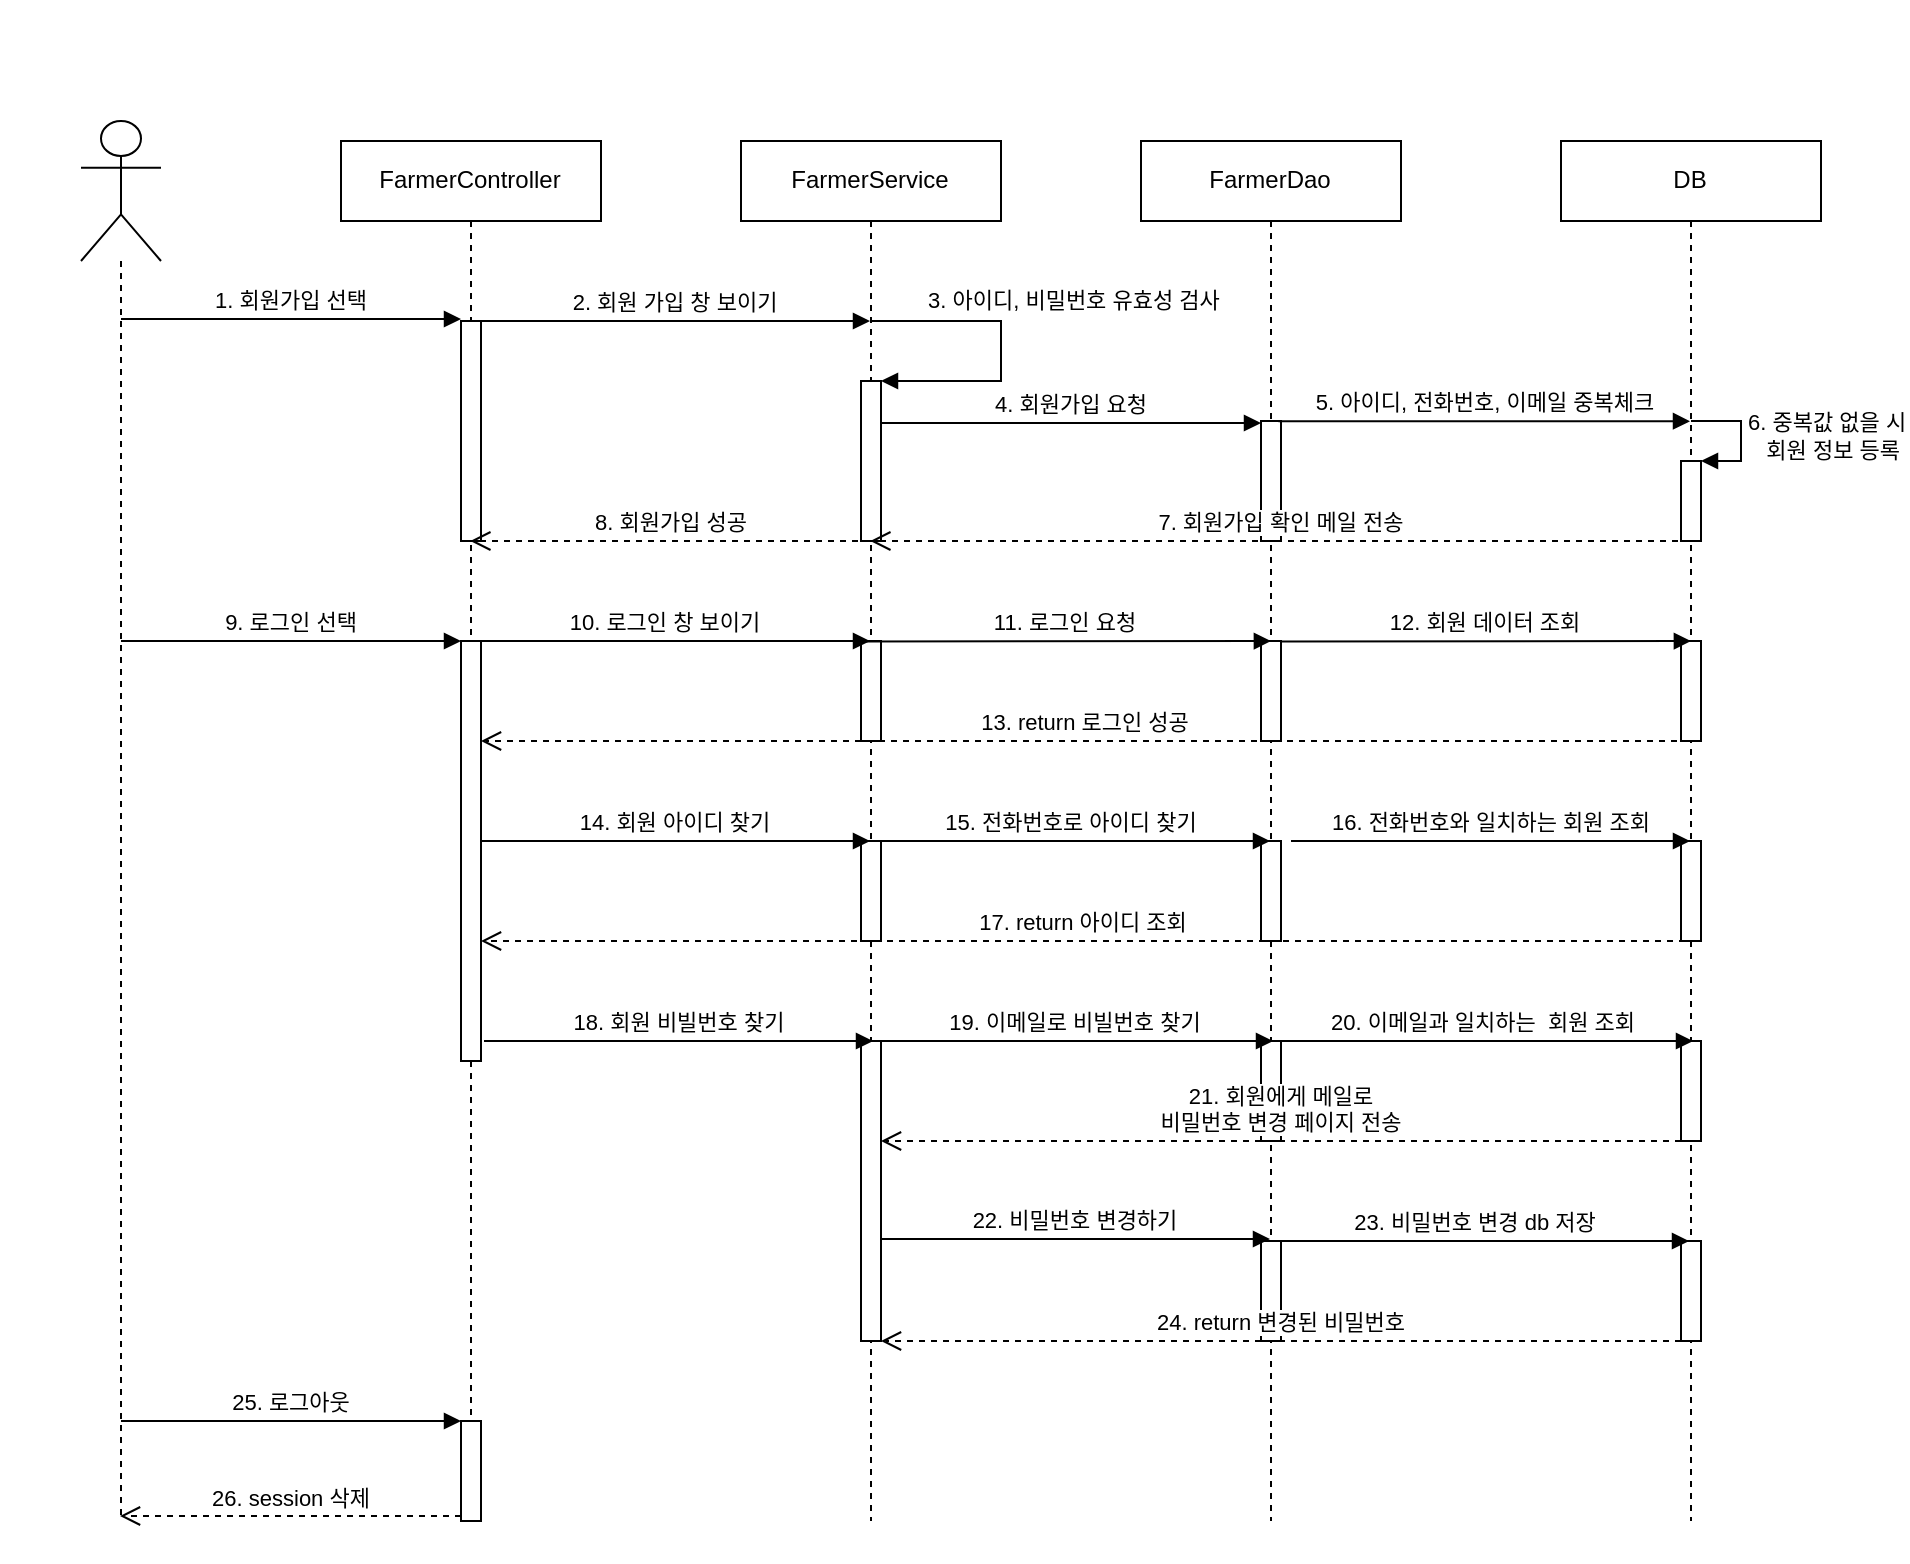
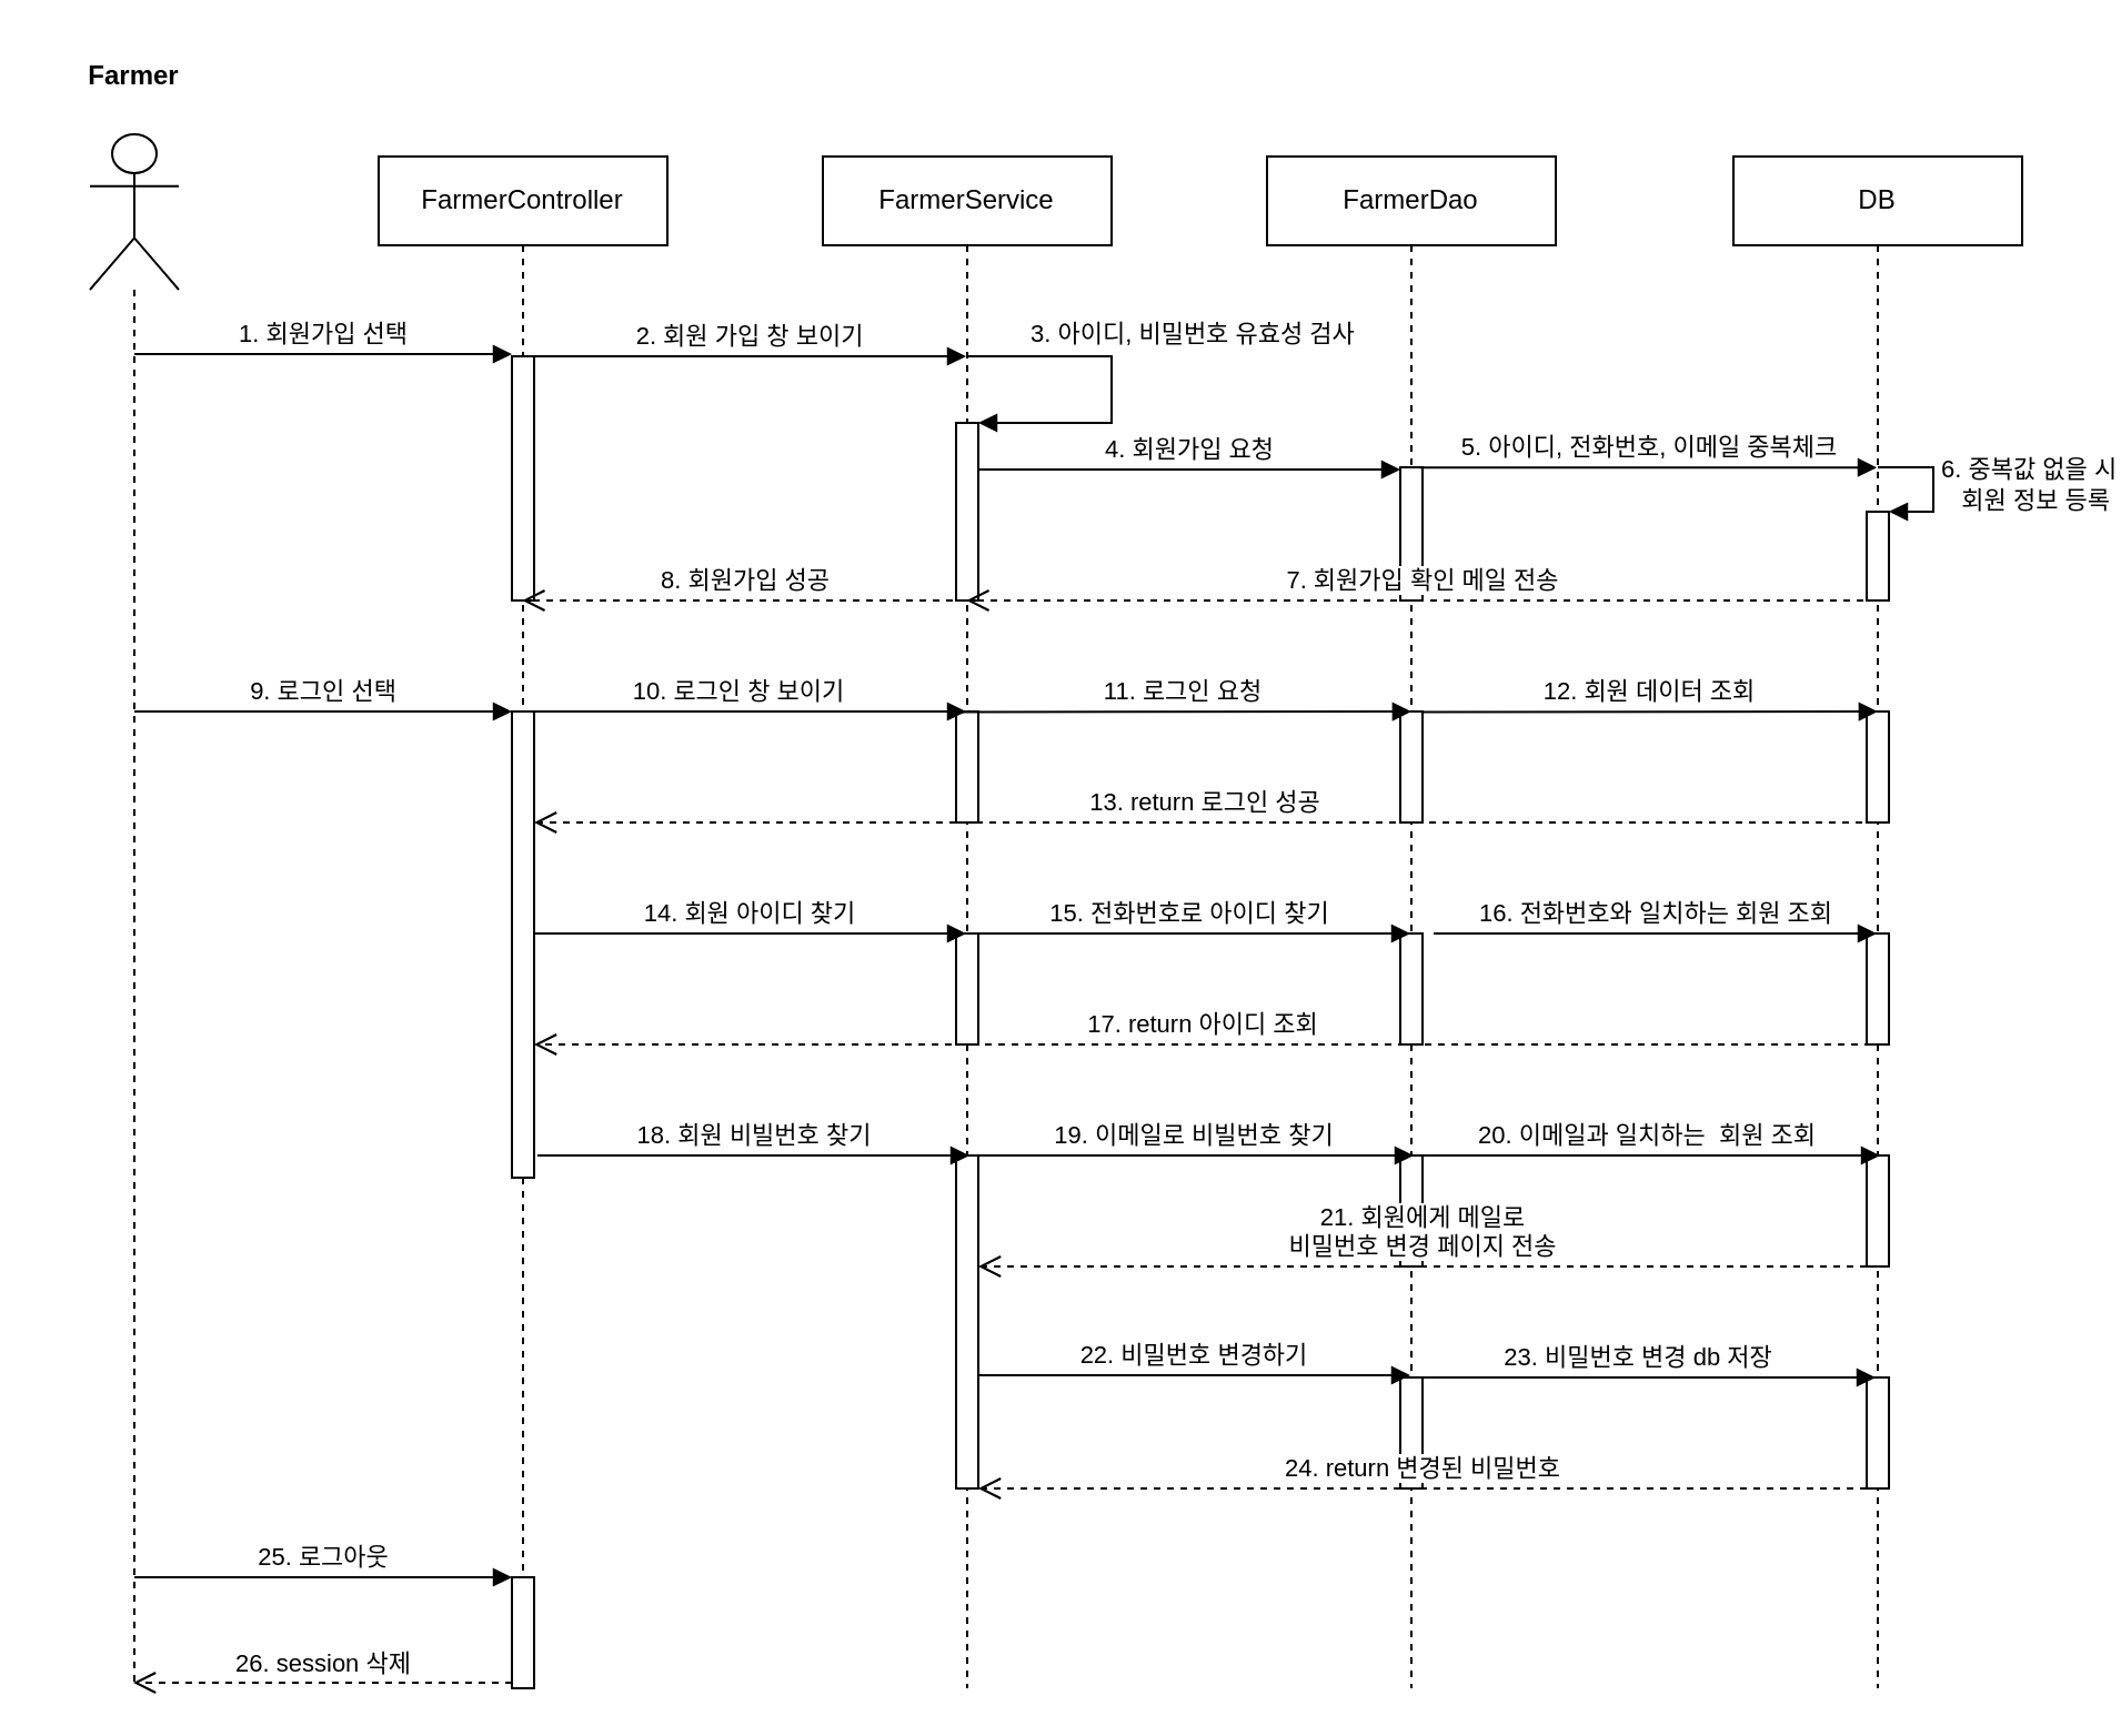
  <mxCell id="0" />
  <mxCell id="1" parent="0" />
  <mxCell id="2" value="" style="shape=umlLifeline;participant=umlActor;perimeter=lifelinePerimeter;whiteSpace=wrap;html=1;container=1;collapsible=0;recursiveResize=0;verticalAlign=top;spacingTop=36;labelBackgroundColor=#ffffff;outlineConnect=0;size=70;" parent="1" vertex="1"><mxGeometry x="40" y="60" width="40" height="700" as="geometry" /></mxCell>
  <mxCell id="3" value="FarmerController" style="shape=umlLifeline;perimeter=lifelinePerimeter;whiteSpace=wrap;html=1;container=1;collapsible=0;recursiveResize=0;outlineConnect=0;" parent="1" vertex="1"><mxGeometry x="170" y="70" width="130" height="690" as="geometry" /></mxCell>
  <mxCell id="4" value="" style="html=1;points=[];perimeter=orthogonalPerimeter;" parent="3" vertex="1"><mxGeometry x="60" y="250" width="10" height="210" as="geometry" /></mxCell>
  <mxCell id="5" value="FarmerService" style="shape=umlLifeline;perimeter=lifelinePerimeter;whiteSpace=wrap;html=1;container=1;collapsible=0;recursiveResize=0;outlineConnect=0;" parent="1" vertex="1"><mxGeometry x="370" y="70" width="130" height="690" as="geometry" /></mxCell>
  <mxCell id="6" value="" style="html=1;points=[];perimeter=orthogonalPerimeter;" parent="5" vertex="1"><mxGeometry x="60" y="250" width="10" height="50" as="geometry" /></mxCell>
  <mxCell id="7" value="" style="html=1;points=[];perimeter=orthogonalPerimeter;" parent="5" vertex="1"><mxGeometry x="60" y="350" width="10" height="50" as="geometry" /></mxCell>
  <mxCell id="8" value="" style="html=1;points=[];perimeter=orthogonalPerimeter;" parent="5" vertex="1"><mxGeometry x="60" y="450" width="10" height="150" as="geometry" /></mxCell>
  <mxCell id="9" value="FarmerDao" style="shape=umlLifeline;perimeter=lifelinePerimeter;whiteSpace=wrap;html=1;container=1;collapsible=0;recursiveResize=0;outlineConnect=0;" parent="1" vertex="1"><mxGeometry x="570" y="70" width="130" height="690" as="geometry" /></mxCell>
  <mxCell id="10" value="" style="html=1;points=[];perimeter=orthogonalPerimeter;" parent="9" vertex="1"><mxGeometry x="60" y="250" width="10" height="50" as="geometry" /></mxCell>
  <mxCell id="11" value="" style="html=1;points=[];perimeter=orthogonalPerimeter;" parent="9" vertex="1"><mxGeometry x="60" y="350" width="10" height="50" as="geometry" /></mxCell>
  <mxCell id="12" value="" style="html=1;points=[];perimeter=orthogonalPerimeter;" parent="9" vertex="1"><mxGeometry x="60" y="450" width="10" height="50" as="geometry" /></mxCell>
  <mxCell id="13" value="" style="html=1;points=[];perimeter=orthogonalPerimeter;" parent="9" vertex="1"><mxGeometry x="60" y="550" width="10" height="50" as="geometry" /></mxCell>
  <mxCell id="14" value="DB" style="shape=umlLifeline;perimeter=lifelinePerimeter;whiteSpace=wrap;html=1;container=1;collapsible=0;recursiveResize=0;outlineConnect=0;" parent="1" vertex="1"><mxGeometry x="780" y="70" width="130" height="690" as="geometry" /></mxCell>
  <mxCell id="15" value="" style="html=1;points=[];perimeter=orthogonalPerimeter;" parent="14" vertex="1"><mxGeometry x="60" y="250" width="10" height="50" as="geometry" /></mxCell>
  <mxCell id="16" value="" style="html=1;points=[];perimeter=orthogonalPerimeter;" parent="14" vertex="1"><mxGeometry x="60" y="450" width="10" height="50" as="geometry" /></mxCell>
  <mxCell id="17" value="" style="html=1;points=[];perimeter=orthogonalPerimeter;" parent="14" vertex="1"><mxGeometry x="60" y="550" width="10" height="50" as="geometry" /></mxCell>
  <mxCell id="18" value="10. 로그인 창 보이기" style="html=1;verticalAlign=bottom;endArrow=block;" parent="1" edge="1"><mxGeometry width="80" relative="1" as="geometry"><mxPoint x="230" y="320" as="sourcePoint" /><mxPoint x="434.5" y="320" as="targetPoint" /></mxGeometry></mxCell>
  <mxCell id="19" value="11. 로그인 요청" style="html=1;verticalAlign=bottom;endArrow=block;entryX=0.538;entryY=0.13;entryDx=0;entryDy=0;entryPerimeter=0;" parent="1" edge="1"><mxGeometry width="80" relative="1" as="geometry"><mxPoint x="430" y="320.3" as="sourcePoint" /><mxPoint x="634.94" y="320" as="targetPoint" /></mxGeometry></mxCell>
  <mxCell id="20" value="12. 회원 데이터 조회" style="html=1;verticalAlign=bottom;endArrow=block;entryX=0.538;entryY=0.13;entryDx=0;entryDy=0;entryPerimeter=0;" parent="1" edge="1"><mxGeometry width="80" relative="1" as="geometry"><mxPoint x="640" y="320.3" as="sourcePoint" /><mxPoint x="844.94" y="320" as="targetPoint" /></mxGeometry></mxCell>
  <mxCell id="21" value="13. return 로그인 성공" style="html=1;verticalAlign=bottom;endArrow=open;dashed=1;endSize=8;" parent="1" edge="1"><mxGeometry relative="1" as="geometry"><mxPoint x="844" y="370" as="sourcePoint" /><mxPoint x="240" y="370" as="targetPoint" /></mxGeometry></mxCell>
  <mxCell id="22" value="14. 회원 아이디 찾기" style="html=1;verticalAlign=bottom;endArrow=block;" parent="1" edge="1"><mxGeometry width="80" relative="1" as="geometry"><mxPoint x="240" y="420" as="sourcePoint" /><mxPoint x="434.5" y="420" as="targetPoint" /></mxGeometry></mxCell>
  <mxCell id="23" value="15. 전화번호로 아이디 찾기" style="html=1;verticalAlign=bottom;endArrow=block;" parent="1" edge="1"><mxGeometry width="80" relative="1" as="geometry"><mxPoint x="435" y="420" as="sourcePoint" /><mxPoint x="634.5" y="420" as="targetPoint" /></mxGeometry></mxCell>
  <mxCell id="24" value="" style="html=1;points=[];perimeter=orthogonalPerimeter;" parent="1" vertex="1"><mxGeometry x="840" y="420" width="10" height="50" as="geometry" /></mxCell>
  <mxCell id="25" value="16. 전화번호와 일치하는 회원 조회" style="html=1;verticalAlign=bottom;endArrow=block;" parent="1" edge="1"><mxGeometry width="80" relative="1" as="geometry"><mxPoint x="645" y="420" as="sourcePoint" /><mxPoint x="844.5" y="420" as="targetPoint" /></mxGeometry></mxCell>
  <mxCell id="26" value="17. return 아이디 조회" style="html=1;verticalAlign=bottom;endArrow=open;dashed=1;endSize=8;exitX=0.2;exitY=1;exitDx=0;exitDy=0;exitPerimeter=0;" parent="1" source="24" edge="1"><mxGeometry relative="1" as="geometry"><mxPoint x="830" y="470" as="sourcePoint" /><mxPoint x="240" y="470" as="targetPoint" /></mxGeometry></mxCell>
  <mxCell id="27" value="18. 회원 비빌번호 찾기" style="html=1;verticalAlign=bottom;endArrow=block;" parent="1" edge="1"><mxGeometry width="80" relative="1" as="geometry"><mxPoint x="241.5" y="520" as="sourcePoint" /><mxPoint x="436" y="520" as="targetPoint" /></mxGeometry></mxCell>
  <mxCell id="28" value="19. 이메일로 비빌번호 찾기" style="html=1;verticalAlign=bottom;endArrow=block;" parent="1" edge="1"><mxGeometry width="80" relative="1" as="geometry"><mxPoint x="436.5" y="520" as="sourcePoint" /><mxPoint x="636" y="520" as="targetPoint" /></mxGeometry></mxCell>
  <mxCell id="29" value="20. 이메일과 일치하는&amp;nbsp; 회원 조회" style="html=1;verticalAlign=bottom;endArrow=block;" parent="1" edge="1"><mxGeometry width="80" relative="1" as="geometry"><mxPoint x="634.5" y="520" as="sourcePoint" /><mxPoint x="846" y="520" as="targetPoint" /></mxGeometry></mxCell>
  <mxCell id="30" value="21. 회원에게 메일로 &lt;br&gt;비밀번호 변경 페이지 전송" style="html=1;verticalAlign=bottom;endArrow=open;dashed=1;endSize=8;exitX=0.2;exitY=1;exitDx=0;exitDy=0;exitPerimeter=0;" parent="1" edge="1"><mxGeometry relative="1" as="geometry"><mxPoint x="840" y="570" as="sourcePoint" /><mxPoint x="440" y="570" as="targetPoint" /></mxGeometry></mxCell>
  <mxCell id="31" value="22. 비밀번호 변경하기" style="html=1;verticalAlign=bottom;endArrow=block;" parent="1" edge="1"><mxGeometry width="80" relative="1" as="geometry"><mxPoint x="440" y="619" as="sourcePoint" /><mxPoint x="634.5" y="619" as="targetPoint" /></mxGeometry></mxCell>
  <mxCell id="32" value="23. 비밀번호 변경 db 저장" style="html=1;verticalAlign=bottom;endArrow=block;" parent="1" edge="1"><mxGeometry width="80" relative="1" as="geometry"><mxPoint x="630" y="620" as="sourcePoint" /><mxPoint x="844" y="620" as="targetPoint" /></mxGeometry></mxCell>
  <mxCell id="33" value="24. return 변경된 비밀번호" style="html=1;verticalAlign=bottom;endArrow=open;dashed=1;endSize=8;exitX=0.2;exitY=1;exitDx=0;exitDy=0;exitPerimeter=0;" parent="1" edge="1"><mxGeometry relative="1" as="geometry"><mxPoint x="840" y="670" as="sourcePoint" /><mxPoint x="440" y="670" as="targetPoint" /></mxGeometry></mxCell>
  <mxCell id="34" value="" style="html=1;points=[];perimeter=orthogonalPerimeter;" parent="1" vertex="1"><mxGeometry x="230" y="710" width="10" height="50" as="geometry" /></mxCell>
  <mxCell id="35" value="25. 로그아웃" style="html=1;verticalAlign=bottom;endArrow=block;entryX=0;entryY=0;" parent="1" target="34" edge="1"><mxGeometry relative="1" as="geometry"><mxPoint x="60" y="710" as="sourcePoint" /></mxGeometry></mxCell>
  <mxCell id="36" value="26. session 삭제" style="html=1;verticalAlign=bottom;endArrow=open;dashed=1;endSize=8;exitX=0;exitY=0.95;" parent="1" source="34" edge="1"><mxGeometry relative="1" as="geometry"><mxPoint x="59.5" y="757.5" as="targetPoint" /></mxGeometry></mxCell>
  <mxCell id="37" value="9. 로그인 선택" style="html=1;verticalAlign=bottom;endArrow=block;" parent="1" edge="1"><mxGeometry width="80" relative="1" as="geometry"><mxPoint x="60" y="320" as="sourcePoint" /><mxPoint x="230" y="320" as="targetPoint" /></mxGeometry></mxCell>
+ <mxCell id="38" value="Farmer" style="text;align=center;fontStyle=1;verticalAlign=middle;spacingLeft=3;spacingRight=3;strokeColor=none;rotatable=0;points=[[0,0.5],[1,0.5]];portConstraint=eastwest;" parent="1" vertex="1"><mxGeometry x="20" y="20" width="80" height="26" as="geometry" /></mxCell>
  <mxCell id="39" value="1. 회원가입 선택" style="html=1;verticalAlign=bottom;endArrow=block;" edge="1" parent="1"><mxGeometry width="80" relative="1" as="geometry"><mxPoint x="60" y="159" as="sourcePoint" /><mxPoint x="230" y="159" as="targetPoint" /></mxGeometry></mxCell>
  <mxCell id="40" value="" style="html=1;points=[];perimeter=orthogonalPerimeter;" vertex="1" parent="1"><mxGeometry x="230" y="160" width="10" height="110" as="geometry" /></mxCell>
  <mxCell id="41" value="" style="html=1;points=[];perimeter=orthogonalPerimeter;" vertex="1" parent="1"><mxGeometry x="430" y="190" width="10" height="80" as="geometry" /></mxCell>
  <mxCell id="42" value="3. 아이디, 비밀번호 유효성 검사" style="edgeStyle=orthogonalEdgeStyle;html=1;align=left;spacingLeft=2;endArrow=block;rounded=0;entryX=1;entryY=0;" edge="1" parent="1" target="41"><mxGeometry x="-0.679" y="10" relative="1" as="geometry"><mxPoint x="434.667" y="160" as="sourcePoint" /><Array as="points"><mxPoint x="500" y="160" /><mxPoint x="500" y="190" /></Array><mxPoint as="offset" /></mxGeometry></mxCell>
  <mxCell id="43" value="" style="html=1;points=[];perimeter=orthogonalPerimeter;" vertex="1" parent="1"><mxGeometry x="630" y="210" width="10" height="60" as="geometry" /></mxCell>
  <mxCell id="44" value="" style="html=1;points=[];perimeter=orthogonalPerimeter;" vertex="1" parent="1"><mxGeometry x="840" y="230" width="10" height="40" as="geometry" /></mxCell>
  <mxCell id="45" value="6. 중복값 없을 시 &lt;br&gt;&amp;nbsp; &amp;nbsp;회원 정보 등록" style="edgeStyle=orthogonalEdgeStyle;html=1;align=left;spacingLeft=2;endArrow=block;rounded=0;entryX=1;entryY=0;" edge="1" parent="1" target="44"><mxGeometry relative="1" as="geometry"><mxPoint x="845" y="210" as="sourcePoint" /><Array as="points"><mxPoint x="870" y="210" /></Array></mxGeometry></mxCell>
  <mxCell id="46" value="2. 회원 가입 창 보이기" style="html=1;verticalAlign=bottom;endArrow=block;" edge="1" parent="1"><mxGeometry width="80" relative="1" as="geometry"><mxPoint x="240" y="160" as="sourcePoint" /><mxPoint x="434.5" y="160" as="targetPoint" /></mxGeometry></mxCell>
  <mxCell id="47" value="4. 회원가입 요청" style="html=1;verticalAlign=bottom;endArrow=block;" edge="1" parent="1" target="43"><mxGeometry width="80" relative="1" as="geometry"><mxPoint x="440" y="211" as="sourcePoint" /><mxPoint x="630" y="160" as="targetPoint" /></mxGeometry></mxCell>
  <mxCell id="48" value="5. 아이디, 전화번호, 이메일 중복체크" style="html=1;verticalAlign=bottom;endArrow=block;exitX=0.871;exitY=0.002;exitDx=0;exitDy=0;exitPerimeter=0;" edge="1" parent="1" source="43"><mxGeometry width="80" relative="1" as="geometry"><mxPoint x="630" y="160" as="sourcePoint" /><mxPoint x="844.5" y="210.12" as="targetPoint" /></mxGeometry></mxCell>
  <mxCell id="49" value="7. 회원가입 확인 메일 전송" style="html=1;verticalAlign=bottom;endArrow=open;dashed=1;endSize=8;" edge="1" parent="1"><mxGeometry relative="1" as="geometry"><mxPoint x="844.5" y="270" as="sourcePoint" /><mxPoint x="434.667" y="270" as="targetPoint" /><Array as="points"><mxPoint x="750" y="270" /></Array></mxGeometry></mxCell>
  <mxCell id="50" value="8. 회원가입 성공" style="html=1;verticalAlign=bottom;endArrow=open;dashed=1;endSize=8;" edge="1" parent="1"><mxGeometry relative="1" as="geometry"><mxPoint x="434.5" y="270" as="sourcePoint" /><mxPoint x="234.667" y="270" as="targetPoint" /><Array as="points"><mxPoint x="330" y="270" /></Array></mxGeometry></mxCell>
